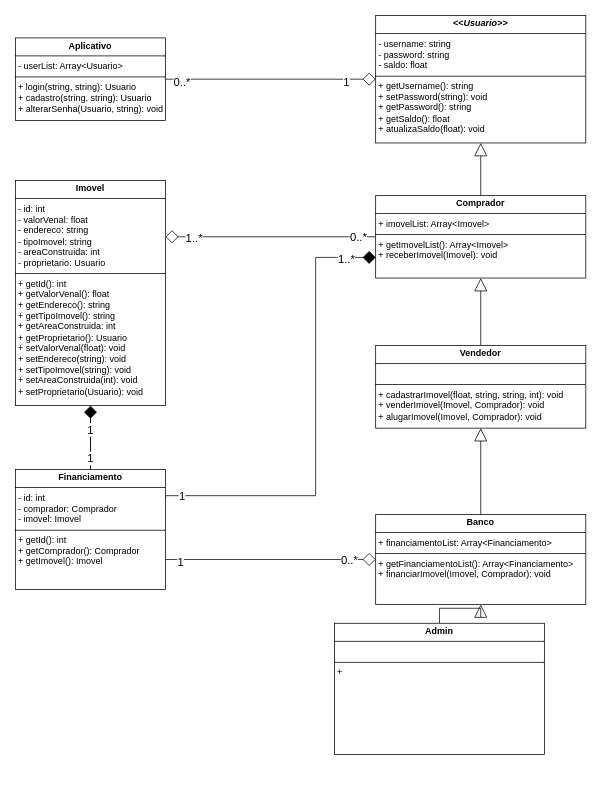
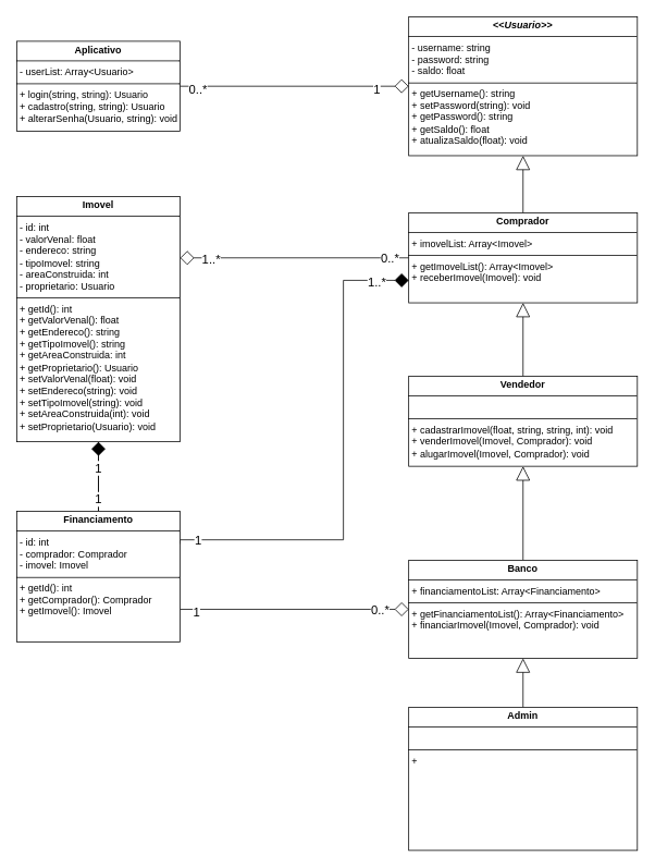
  <mxCell id="0" />
  <mxCell id="1" parent="0" />
  <mxCell id="2" value="&lt;p style=&quot;margin:0px;margin-top:4px;text-align:center;&quot;&gt;&lt;b&gt;&amp;lt;&amp;lt;&lt;i&gt;Usuario&lt;/i&gt;&amp;gt;&amp;gt;&lt;/b&gt;&lt;/p&gt;&lt;hr size=&quot;1&quot; style=&quot;border-style:solid;&quot;&gt;&lt;p style=&quot;margin:0px;margin-left:4px;&quot;&gt;- username: string&lt;/p&gt;&lt;p style=&quot;margin:0px;margin-left:4px;&quot;&gt;- password: string&lt;/p&gt;&lt;p style=&quot;margin:0px;margin-left:4px;&quot;&gt;- saldo: float&lt;br&gt;&lt;/p&gt;&lt;hr size=&quot;1&quot; style=&quot;border-style:solid;&quot;&gt;&lt;p style=&quot;margin:0px;margin-left:4px;&quot;&gt;+ getUsername(): string&lt;/p&gt;&lt;p style=&quot;margin:0px;margin-left:4px;&quot;&gt;+ setPassword(string): void&lt;/p&gt;&lt;p style=&quot;margin:0px;margin-left:4px;&quot;&gt;+ getPassword(): string&lt;/p&gt;&lt;p style=&quot;margin:0px;margin-left:4px;&quot;&gt;+ getSaldo(): float&lt;/p&gt;&lt;p style=&quot;margin:0px;margin-left:4px;&quot;&gt;+ atualizaSaldo(float): void&lt;br&gt;&lt;/p&gt;" style="verticalAlign=top;align=left;overflow=fill;html=1;whiteSpace=wrap;" vertex="1" parent="1"><mxGeometry x="500" y="20" width="280" height="170" as="geometry" /></mxCell>
  <mxCell id="3" style="edgeStyle=orthogonalEdgeStyle;rounded=0;orthogonalLoop=1;jettySize=auto;html=1;entryX=0.5;entryY=1;entryDx=0;entryDy=0;endArrow=block;endFill=0;endSize=15;" edge="1" parent="1" source="7" target="2"><mxGeometry relative="1" as="geometry" /></mxCell>
  <mxCell id="4" style="edgeStyle=orthogonalEdgeStyle;rounded=0;orthogonalLoop=1;jettySize=auto;html=1;entryX=1;entryY=0.25;entryDx=0;entryDy=0;endSize=15;endArrow=diamond;endFill=0;" edge="1" parent="1" source="7" target="18"><mxGeometry relative="1" as="geometry" /></mxCell>
  <mxCell id="5" value="1..*" style="edgeLabel;html=1;align=center;verticalAlign=middle;resizable=0;points=[];fontSize=15;" vertex="1" connectable="0" parent="4"><mxGeometry x="0.739" relative="1" as="geometry"><mxPoint as="offset" /></mxGeometry></mxCell>
  <mxCell id="6" value="0..*" style="edgeLabel;html=1;align=center;verticalAlign=middle;resizable=0;points=[];fontSize=15;" vertex="1" connectable="0" parent="4"><mxGeometry x="-0.832" y="-1" relative="1" as="geometry"><mxPoint as="offset" /></mxGeometry></mxCell>
  <mxCell id="7" value="&lt;p style=&quot;margin:0px;margin-top:4px;text-align:center;&quot;&gt;&lt;b&gt;Comprador&lt;/b&gt;&lt;/p&gt;&lt;hr size=&quot;1&quot; style=&quot;border-style:solid;&quot;&gt;&lt;p style=&quot;margin:0px;margin-left:4px;&quot;&gt;+ imovelList: Array&amp;lt;Imovel&amp;gt; &lt;br&gt;&lt;/p&gt;&lt;hr size=&quot;1&quot; style=&quot;border-style:solid;&quot;&gt;&lt;p style=&quot;margin:0px;margin-left:4px;&quot;&gt;+ getImovelList(): Array&amp;lt;Imovel&amp;gt;&lt;/p&gt;&lt;p style=&quot;margin:0px;margin-left:4px;&quot;&gt;+ receberImovel(Imovel): void&lt;br&gt;&lt;/p&gt;" style="verticalAlign=top;align=left;overflow=fill;html=1;whiteSpace=wrap;" vertex="1" parent="1"><mxGeometry x="500" y="260" width="280" height="110" as="geometry" /></mxCell>
  <mxCell id="8" style="edgeStyle=orthogonalEdgeStyle;rounded=0;orthogonalLoop=1;jettySize=auto;html=1;endArrow=block;endFill=0;entryX=0.5;entryY=1;entryDx=0;entryDy=0;endSize=15;" edge="1" parent="1" source="9" target="7"><mxGeometry relative="1" as="geometry"><mxPoint x="660" y="330" as="targetPoint" /></mxGeometry></mxCell>
  <mxCell id="9" value="&lt;p style=&quot;margin:0px;margin-top:4px;text-align:center;&quot;&gt;&lt;b&gt;Vendedor&lt;/b&gt;&lt;/p&gt;&lt;hr size=&quot;1&quot; style=&quot;border-style:solid;&quot;&gt;&lt;p style=&quot;margin:0px;margin-left:4px;&quot;&gt;&lt;br&gt;&lt;/p&gt;&lt;hr size=&quot;1&quot; style=&quot;border-style:solid;&quot;&gt;&lt;p style=&quot;margin:0px;margin-left:4px;&quot;&gt;+ cadastrarImovel(float, string, string, int): void&lt;/p&gt;&lt;p style=&quot;margin:0px;margin-left:4px;&quot;&gt;+ venderImovel(Imovel, Comprador): void&lt;/p&gt;&lt;p style=&quot;margin:0px;margin-left:4px;&quot;&gt;+ alugarImovel(Imovel, Comprador): void&lt;br&gt;&lt;/p&gt;&lt;p style=&quot;margin:0px;margin-left:4px;&quot;&gt;&lt;br&gt;&lt;/p&gt;" style="verticalAlign=top;align=left;overflow=fill;html=1;whiteSpace=wrap;" vertex="1" parent="1"><mxGeometry x="500" y="460" width="280" height="110" as="geometry" /></mxCell>
  <mxCell id="10" style="edgeStyle=orthogonalEdgeStyle;rounded=0;orthogonalLoop=1;jettySize=auto;html=1;entryX=0.5;entryY=1;entryDx=0;entryDy=0;endArrow=block;endFill=0;endSize=15;" edge="1" parent="1" source="11" target="9"><mxGeometry relative="1" as="geometry" /></mxCell>
  <mxCell id="11" value="&lt;p style=&quot;margin:0px;margin-top:4px;text-align:center;&quot;&gt;&lt;b&gt;Banco&lt;/b&gt;&lt;/p&gt;&lt;hr size=&quot;1&quot; style=&quot;border-style:solid;&quot;&gt;&lt;p style=&quot;margin:0px;margin-left:4px;&quot;&gt;+ financiamentoList: Array&amp;lt;Financiamento&amp;gt;&lt;br&gt;&lt;/p&gt;&lt;hr size=&quot;1&quot; style=&quot;border-style:solid;&quot;&gt;&lt;p style=&quot;margin:0px;margin-left:4px;&quot;&gt;+ getFinanciamentoList(): Array&amp;lt;Financiamento&amp;gt;&lt;br&gt;&lt;/p&gt;&lt;p style=&quot;margin:0px;margin-left:4px;&quot;&gt;+ financiarImovel(Imovel, Comprador): void&lt;/p&gt;&lt;p style=&quot;margin:0px;margin-left:4px;&quot;&gt;&lt;br&gt;&lt;/p&gt;" style="verticalAlign=top;align=left;overflow=fill;html=1;whiteSpace=wrap;" vertex="1" parent="1"><mxGeometry x="500" y="685" width="280" height="120" as="geometry" /></mxCell>
  <mxCell id="12" style="edgeStyle=orthogonalEdgeStyle;rounded=0;orthogonalLoop=1;jettySize=auto;html=1;entryX=0.5;entryY=1;entryDx=0;entryDy=0;endArrow=block;endFill=0;endSize=15;" edge="1" parent="1" source="13" target="11"><mxGeometry relative="1" as="geometry" /></mxCell>
- <mxCell id="13" value="&lt;p style=&quot;margin:0px;margin-top:4px;text-align:center;&quot;&gt;&lt;b&gt;Admin&lt;/b&gt;&lt;/p&gt;&lt;hr size=&quot;1&quot; style=&quot;border-style:solid;&quot;&gt;&lt;p style=&quot;margin:0px;margin-left:4px;&quot;&gt;&lt;br&gt;&lt;/p&gt;&lt;hr size=&quot;1&quot; style=&quot;border-style:solid;&quot;&gt;&lt;p style=&quot;margin:0px;margin-left:4px;&quot;&gt;+ &lt;br&gt;&lt;/p&gt;" style="verticalAlign=top;align=left;overflow=fill;html=1;whiteSpace=wrap;" vertex="1" parent="1"><mxGeometry x="445" y="830" width="280" height="175" as="geometry" /></mxCell>
+ <mxCell id="13" value="&lt;p style=&quot;margin:0px;margin-top:4px;text-align:center;&quot;&gt;&lt;b&gt;Admin&lt;/b&gt;&lt;/p&gt;&lt;hr size=&quot;1&quot; style=&quot;border-style:solid;&quot;&gt;&lt;p style=&quot;margin:0px;margin-left:4px;&quot;&gt;&lt;br&gt;&lt;/p&gt;&lt;hr size=&quot;1&quot; style=&quot;border-style:solid;&quot;&gt;&lt;p style=&quot;margin:0px;margin-left:4px;&quot;&gt;+ &lt;br&gt;&lt;/p&gt;" style="verticalAlign=top;align=left;overflow=fill;html=1;whiteSpace=wrap;" vertex="1" parent="1"><mxGeometry x="500" y="865" width="280" height="175" as="geometry" /></mxCell>
  <mxCell id="14" style="edgeStyle=orthogonalEdgeStyle;rounded=0;orthogonalLoop=1;jettySize=auto;html=1;entryX=0;entryY=0.5;entryDx=0;entryDy=0;endSize=15;endArrow=diamond;endFill=0;fontSize=20;" edge="1" parent="1" source="17" target="2"><mxGeometry relative="1" as="geometry" /></mxCell>
  <mxCell id="15" value="1" style="edgeLabel;html=1;align=center;verticalAlign=middle;resizable=0;points=[];fontSize=15;" vertex="1" connectable="0" parent="14"><mxGeometry x="0.715" y="-2" relative="1" as="geometry"><mxPoint as="offset" /></mxGeometry></mxCell>
  <mxCell id="16" value="0..*" style="edgeLabel;html=1;align=center;verticalAlign=middle;resizable=0;points=[];fontSize=15;" vertex="1" connectable="0" parent="14"><mxGeometry x="-0.848" y="-2" relative="1" as="geometry"><mxPoint as="offset" /></mxGeometry></mxCell>
  <mxCell id="17" value="&lt;p style=&quot;margin:0px;margin-top:4px;text-align:center;&quot;&gt;&lt;b&gt;Aplicativo&lt;/b&gt;&lt;br&gt;&lt;/p&gt;&lt;hr size=&quot;1&quot; style=&quot;border-style:solid;&quot;&gt;&lt;p style=&quot;margin:0px;margin-left:4px;&quot;&gt;- userList: Array&amp;lt;Usuario&amp;gt;&lt;br&gt;&lt;/p&gt;&lt;hr size=&quot;1&quot; style=&quot;border-style:solid;&quot;&gt;&lt;p style=&quot;margin:0px;margin-left:4px;&quot;&gt;+ login(string, string): Usuario&lt;br&gt;&lt;/p&gt;&lt;p style=&quot;margin:0px;margin-left:4px;&quot;&gt;+ cadastro(string, string): Usuario&lt;/p&gt;&lt;p style=&quot;margin:0px;margin-left:4px;&quot;&gt;+ alterarSenha(Usuario, string): void&lt;br&gt;&lt;/p&gt;" style="verticalAlign=top;align=left;overflow=fill;html=1;whiteSpace=wrap;" vertex="1" parent="1"><mxGeometry x="20" y="50" width="200" height="110" as="geometry" /></mxCell>
  <mxCell id="18" value="&lt;p style=&quot;margin:0px;margin-top:4px;text-align:center;&quot;&gt;&lt;b&gt;Imovel&lt;/b&gt;&lt;br&gt;&lt;/p&gt;&lt;hr size=&quot;1&quot; style=&quot;border-style:solid;&quot;&gt;&lt;p style=&quot;margin:0px;margin-left:4px;&quot;&gt;- id: int&lt;/p&gt;&lt;p style=&quot;margin:0px;margin-left:4px;&quot;&gt;- valorVenal: float&lt;br&gt;&lt;/p&gt;&lt;p style=&quot;margin:0px;margin-left:4px;&quot;&gt;- endereco: string&lt;br&gt;&lt;/p&gt;&lt;p style=&quot;margin:0px;margin-left:4px;&quot;&gt;- tipoImovel: string&lt;br&gt;&lt;/p&gt;&lt;p style=&quot;margin:0px;margin-left:4px;&quot;&gt;- areaConstruida: int&lt;/p&gt;&lt;p style=&quot;margin:0px;margin-left:4px;&quot;&gt;- proprietario: Usuario&lt;br&gt;&lt;/p&gt;&lt;hr size=&quot;1&quot; style=&quot;border-style:solid;&quot;&gt;&lt;p style=&quot;margin:0px;margin-left:4px;&quot;&gt;+ getId(): int&lt;br&gt;&lt;/p&gt;&lt;p style=&quot;margin:0px;margin-left:4px;&quot;&gt;+ getValorVenal(): float&lt;/p&gt;&lt;p style=&quot;margin:0px;margin-left:4px;&quot;&gt;+ getEndereco(): string&lt;/p&gt;&lt;p style=&quot;margin:0px;margin-left:4px;&quot;&gt;+ getTipoImovel(): string&lt;/p&gt;&lt;p style=&quot;margin:0px;margin-left:4px;&quot;&gt;+ getAreaConstruida: int&lt;/p&gt;&lt;p style=&quot;margin:0px;margin-left:4px;&quot;&gt;+ getProprietario(): Usuario&lt;br&gt;&lt;/p&gt;&lt;p style=&quot;margin:0px;margin-left:4px;&quot;&gt;+ setValorVenal(float): void&lt;/p&gt;&lt;p style=&quot;margin:0px;margin-left:4px;&quot;&gt;+ setEndereco(string): void&lt;/p&gt;&lt;p style=&quot;margin:0px;margin-left:4px;&quot;&gt;+ setTipoImovel(string): void&lt;br&gt;+ setAreaConstruida(int): void&lt;/p&gt;&lt;p style=&quot;margin:0px;margin-left:4px;&quot;&gt;+ setProprietario(Usuario): void&lt;br&gt;&lt;/p&gt;&lt;p style=&quot;margin:0px;margin-left:4px;&quot;&gt;&lt;br&gt;&lt;/p&gt;" style="verticalAlign=top;align=left;overflow=fill;html=1;whiteSpace=wrap;" vertex="1" parent="1"><mxGeometry x="20" y="240" width="200" height="300" as="geometry" /></mxCell>
  <mxCell id="19" style="edgeStyle=orthogonalEdgeStyle;rounded=0;orthogonalLoop=1;jettySize=auto;html=1;entryX=0.5;entryY=1;entryDx=0;entryDy=0;endSize=15;endArrow=diamond;endFill=1;" edge="1" parent="1" source="29" target="18"><mxGeometry relative="1" as="geometry" /></mxCell>
  <mxCell id="20" style="edgeStyle=orthogonalEdgeStyle;rounded=0;orthogonalLoop=1;jettySize=auto;html=1;entryX=0;entryY=0.5;entryDx=0;entryDy=0;endSize=15;endArrow=diamond;endFill=0;exitX=1;exitY=0.75;exitDx=0;exitDy=0;" edge="1" parent="1" source="29" target="11"><mxGeometry relative="1" as="geometry" /></mxCell>
  <mxCell id="21" value="1" style="edgeLabel;html=1;align=center;verticalAlign=middle;resizable=0;points=[];fontSize=15;" vertex="1" connectable="0" parent="20"><mxGeometry x="-0.865" y="-2" relative="1" as="geometry"><mxPoint as="offset" /></mxGeometry></mxCell>
  <mxCell id="22" value="0..*" style="edgeLabel;html=1;align=center;verticalAlign=middle;resizable=0;points=[];fontSize=15;" vertex="1" connectable="0" parent="20"><mxGeometry x="0.74" y="1" relative="1" as="geometry"><mxPoint as="offset" /></mxGeometry></mxCell>
  <mxCell id="23" style="edgeStyle=orthogonalEdgeStyle;rounded=0;orthogonalLoop=1;jettySize=auto;html=1;entryX=0;entryY=0.75;entryDx=0;entryDy=0;exitX=1;exitY=0.25;exitDx=0;exitDy=0;endSize=15;endArrow=diamond;endFill=1;" edge="1" parent="1" source="29" target="7"><mxGeometry relative="1" as="geometry"><Array as="points"><mxPoint x="420" y="660" /><mxPoint x="420" y="343" /></Array></mxGeometry></mxCell>
  <mxCell id="24" value="1" style="edgeLabel;html=1;align=center;verticalAlign=middle;resizable=0;points=[];fontSize=15;" vertex="1" connectable="0" parent="23"><mxGeometry x="-0.913" y="1" relative="1" as="geometry"><mxPoint as="offset" /></mxGeometry></mxCell>
  <mxCell id="25" value="1..*" style="edgeLabel;html=1;align=center;verticalAlign=middle;resizable=0;points=[];fontSize=15;" vertex="1" connectable="0" parent="23"><mxGeometry x="0.87" y="-2" relative="1" as="geometry"><mxPoint as="offset" /></mxGeometry></mxCell>
  <mxCell id="26" value="" style="edgeStyle=orthogonalEdgeStyle;rounded=0;orthogonalLoop=1;jettySize=auto;html=1;" edge="1" parent="1" source="29" target="18"><mxGeometry relative="1" as="geometry" /></mxCell>
  <mxCell id="27" value="1" style="edgeLabel;html=1;align=center;verticalAlign=middle;resizable=0;points=[];fontSize=15;" vertex="1" connectable="0" parent="26"><mxGeometry x="-0.621" y="2" relative="1" as="geometry"><mxPoint x="1" as="offset" /></mxGeometry></mxCell>
  <mxCell id="28" value="1" style="edgeLabel;html=1;align=center;verticalAlign=middle;resizable=0;points=[];fontSize=15;" vertex="1" connectable="0" parent="26"><mxGeometry x="0.265" y="1" relative="1" as="geometry"><mxPoint as="offset" /></mxGeometry></mxCell>
  <mxCell id="29" value="&lt;p style=&quot;margin:0px;margin-top:4px;text-align:center;&quot;&gt;&lt;b&gt;Financiamento&lt;/b&gt;&lt;br&gt;&lt;/p&gt;&lt;hr size=&quot;1&quot; style=&quot;border-style:solid;&quot;&gt;&lt;p style=&quot;margin:0px;margin-left:4px;&quot;&gt;- id: int&lt;/p&gt;&lt;p style=&quot;margin:0px;margin-left:4px;&quot;&gt;- comprador: Comprador&lt;br&gt;&lt;/p&gt;&lt;p style=&quot;margin:0px;margin-left:4px;&quot;&gt;- imovel: Imovel&lt;br&gt;&lt;/p&gt;&lt;hr size=&quot;1&quot; style=&quot;border-style:solid;&quot;&gt;&lt;p style=&quot;margin:0px;margin-left:4px;&quot;&gt;+ getId(): int&lt;br&gt;&lt;/p&gt;&lt;p style=&quot;margin:0px;margin-left:4px;&quot;&gt;+ getComprador(): Comprador&lt;br&gt;&lt;/p&gt;&lt;p style=&quot;margin:0px;margin-left:4px;&quot;&gt;+ getImovel(): Imovel&lt;br&gt;&lt;/p&gt;&lt;p style=&quot;margin:0px;margin-left:4px;&quot;&gt;&lt;br&gt;&lt;/p&gt;" style="verticalAlign=top;align=left;overflow=fill;html=1;whiteSpace=wrap;" vertex="1" parent="1"><mxGeometry x="20" y="625" width="200" height="160" as="geometry" /></mxCell>
